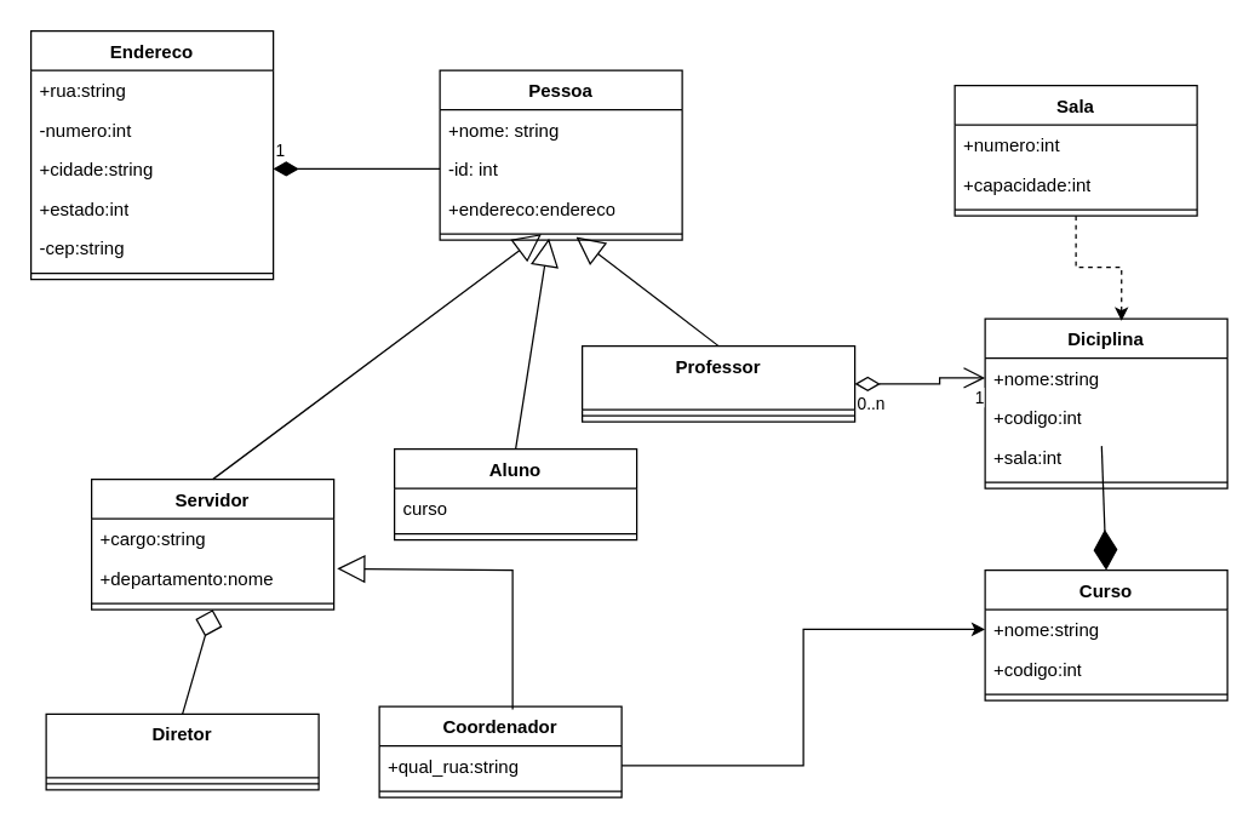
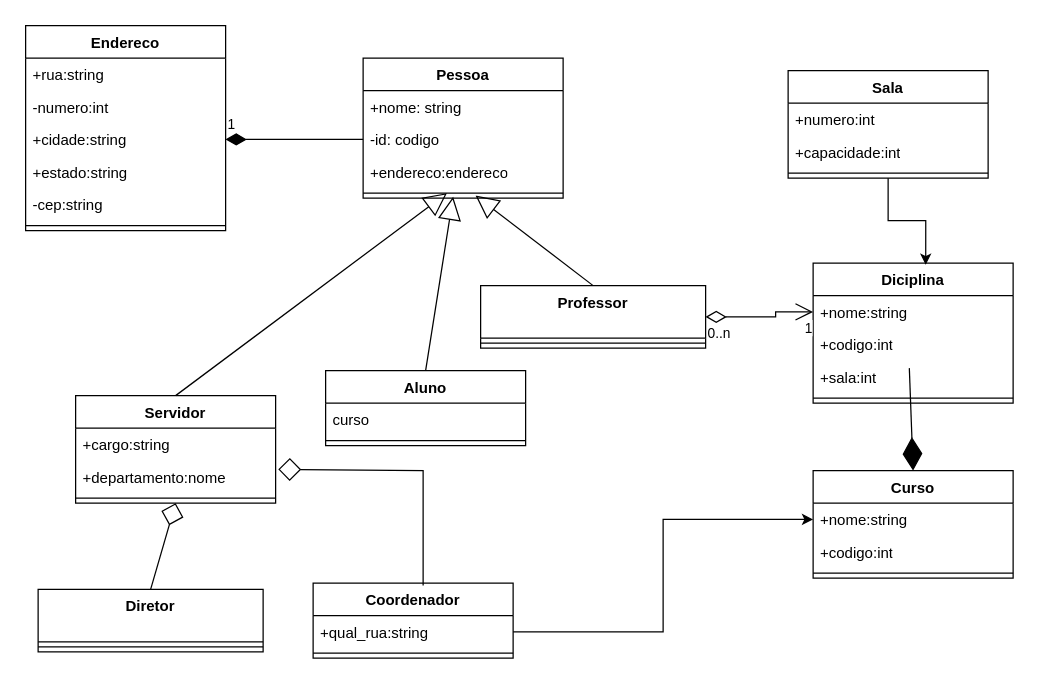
  <mxCell id="0" />
  <mxCell id="1" parent="0" />
  <mxCell id="2" value="Pessoa" style="swimlane;fontStyle=1;align=center;verticalAlign=top;childLayout=stackLayout;horizontal=1;startSize=26;horizontalStack=0;resizeParent=1;resizeParentMax=0;resizeLast=0;collapsible=1;marginBottom=0;whiteSpace=wrap;html=1;" parent="1" vertex="1"><mxGeometry x="290" y="46" width="160" height="112" as="geometry" /></mxCell>
  <mxCell id="3" value="+nome: string" style="text;strokeColor=none;fillColor=none;align=left;verticalAlign=top;spacingLeft=4;spacingRight=4;overflow=hidden;rotatable=0;points=[[0,0.5],[1,0.5]];portConstraint=eastwest;whiteSpace=wrap;html=1;" parent="2" vertex="1"><mxGeometry y="26" width="160" height="26" as="geometry" /></mxCell>
- <mxCell id="4" value="-id: int" style="text;strokeColor=none;fillColor=none;align=left;verticalAlign=top;spacingLeft=4;spacingRight=4;overflow=hidden;rotatable=0;points=[[0,0.5],[1,0.5]];portConstraint=eastwest;whiteSpace=wrap;html=1;" parent="2" vertex="1"><mxGeometry y="52" width="160" height="26" as="geometry" /></mxCell>
+ <mxCell id="4" value="-id: codigo" style="text;strokeColor=none;fillColor=none;align=left;verticalAlign=top;spacingLeft=4;spacingRight=4;overflow=hidden;rotatable=0;points=[[0,0.5],[1,0.5]];portConstraint=eastwest;whiteSpace=wrap;html=1;" parent="2" vertex="1"><mxGeometry y="52" width="160" height="26" as="geometry" /></mxCell>
  <mxCell id="5" value="+endereco:endereco" style="text;strokeColor=none;fillColor=none;align=left;verticalAlign=top;spacingLeft=4;spacingRight=4;overflow=hidden;rotatable=0;points=[[0,0.5],[1,0.5]];portConstraint=eastwest;whiteSpace=wrap;html=1;" parent="2" vertex="1"><mxGeometry y="78" width="160" height="26" as="geometry" /></mxCell>
  <mxCell id="6" value="" style="line;strokeWidth=1;fillColor=none;align=left;verticalAlign=middle;spacingTop=-1;spacingLeft=3;spacingRight=3;rotatable=0;labelPosition=right;points=[];portConstraint=eastwest;strokeColor=inherit;" parent="2" vertex="1"><mxGeometry y="104" width="160" height="8" as="geometry" /></mxCell>
  <mxCell id="7" value="Endereco" style="swimlane;fontStyle=1;align=center;verticalAlign=top;childLayout=stackLayout;horizontal=1;startSize=26;horizontalStack=0;resizeParent=1;resizeParentMax=0;resizeLast=0;collapsible=1;marginBottom=0;whiteSpace=wrap;html=1;" parent="1" vertex="1"><mxGeometry x="20" y="20" width="160" height="164" as="geometry" /></mxCell>
  <mxCell id="8" value="+rua:string" style="text;strokeColor=none;fillColor=none;align=left;verticalAlign=top;spacingLeft=4;spacingRight=4;overflow=hidden;rotatable=0;points=[[0,0.5],[1,0.5]];portConstraint=eastwest;whiteSpace=wrap;html=1;" parent="7" vertex="1"><mxGeometry y="26" width="160" height="26" as="geometry" /></mxCell>
  <mxCell id="9" value="-numero:int" style="text;strokeColor=none;fillColor=none;align=left;verticalAlign=top;spacingLeft=4;spacingRight=4;overflow=hidden;rotatable=0;points=[[0,0.5],[1,0.5]];portConstraint=eastwest;whiteSpace=wrap;html=1;" parent="7" vertex="1"><mxGeometry y="52" width="160" height="26" as="geometry" /></mxCell>
  <mxCell id="10" value="+cidade:string" style="text;strokeColor=none;fillColor=none;align=left;verticalAlign=top;spacingLeft=4;spacingRight=4;overflow=hidden;rotatable=0;points=[[0,0.5],[1,0.5]];portConstraint=eastwest;whiteSpace=wrap;html=1;" parent="7" vertex="1"><mxGeometry y="78" width="160" height="26" as="geometry" /></mxCell>
- <mxCell id="11" value="+estado:int" style="text;strokeColor=none;fillColor=none;align=left;verticalAlign=top;spacingLeft=4;spacingRight=4;overflow=hidden;rotatable=0;points=[[0,0.5],[1,0.5]];portConstraint=eastwest;whiteSpace=wrap;html=1;" parent="7" vertex="1"><mxGeometry y="104" width="160" height="26" as="geometry" /></mxCell>
+ <mxCell id="11" value="+estado:string" style="text;strokeColor=none;fillColor=none;align=left;verticalAlign=top;spacingLeft=4;spacingRight=4;overflow=hidden;rotatable=0;points=[[0,0.5],[1,0.5]];portConstraint=eastwest;whiteSpace=wrap;html=1;" parent="7" vertex="1"><mxGeometry y="104" width="160" height="26" as="geometry" /></mxCell>
  <mxCell id="12" value="-cep:string" style="text;strokeColor=none;fillColor=none;align=left;verticalAlign=top;spacingLeft=4;spacingRight=4;overflow=hidden;rotatable=0;points=[[0,0.5],[1,0.5]];portConstraint=eastwest;whiteSpace=wrap;html=1;" parent="7" vertex="1"><mxGeometry y="130" width="160" height="26" as="geometry" /></mxCell>
  <mxCell id="13" value="" style="line;strokeWidth=1;fillColor=none;align=left;verticalAlign=middle;spacingTop=-1;spacingLeft=3;spacingRight=3;rotatable=0;labelPosition=right;points=[];portConstraint=eastwest;strokeColor=inherit;" parent="7" vertex="1"><mxGeometry y="156" width="160" height="8" as="geometry" /></mxCell>
  <mxCell id="14" value="Curso" style="swimlane;fontStyle=1;align=center;verticalAlign=top;childLayout=stackLayout;horizontal=1;startSize=26;horizontalStack=0;resizeParent=1;resizeParentMax=0;resizeLast=0;collapsible=1;marginBottom=0;whiteSpace=wrap;html=1;" parent="1" vertex="1"><mxGeometry x="650" y="376" width="160" height="86" as="geometry" /></mxCell>
  <mxCell id="15" value="+nome:string" style="text;strokeColor=none;fillColor=none;align=left;verticalAlign=top;spacingLeft=4;spacingRight=4;overflow=hidden;rotatable=0;points=[[0,0.5],[1,0.5]];portConstraint=eastwest;whiteSpace=wrap;html=1;" parent="14" vertex="1"><mxGeometry y="26" width="160" height="26" as="geometry" /></mxCell>
  <mxCell id="16" value="+codigo:int" style="text;strokeColor=none;fillColor=none;align=left;verticalAlign=top;spacingLeft=4;spacingRight=4;overflow=hidden;rotatable=0;points=[[0,0.5],[1,0.5]];portConstraint=eastwest;whiteSpace=wrap;html=1;" parent="14" vertex="1"><mxGeometry y="52" width="160" height="26" as="geometry" /></mxCell>
  <mxCell id="17" value="" style="line;strokeWidth=1;fillColor=none;align=left;verticalAlign=middle;spacingTop=-1;spacingLeft=3;spacingRight=3;rotatable=0;labelPosition=right;points=[];portConstraint=eastwest;strokeColor=inherit;" parent="14" vertex="1"><mxGeometry y="78" width="160" height="8" as="geometry" /></mxCell>
  <mxCell id="18" value="Diciplina" style="swimlane;fontStyle=1;align=center;verticalAlign=top;childLayout=stackLayout;horizontal=1;startSize=26;horizontalStack=0;resizeParent=1;resizeParentMax=0;resizeLast=0;collapsible=1;marginBottom=0;whiteSpace=wrap;html=1;" parent="1" vertex="1"><mxGeometry x="650" y="210" width="160" height="112" as="geometry" /></mxCell>
  <mxCell id="19" value="+nome:string" style="text;strokeColor=none;fillColor=none;align=left;verticalAlign=top;spacingLeft=4;spacingRight=4;overflow=hidden;rotatable=0;points=[[0,0.5],[1,0.5]];portConstraint=eastwest;whiteSpace=wrap;html=1;" parent="18" vertex="1"><mxGeometry y="26" width="160" height="26" as="geometry" /></mxCell>
  <mxCell id="20" value="+codigo:int" style="text;strokeColor=none;fillColor=none;align=left;verticalAlign=top;spacingLeft=4;spacingRight=4;overflow=hidden;rotatable=0;points=[[0,0.5],[1,0.5]];portConstraint=eastwest;whiteSpace=wrap;html=1;" parent="18" vertex="1"><mxGeometry y="52" width="160" height="26" as="geometry" /></mxCell>
  <mxCell id="21" value="+sala:int" style="text;strokeColor=none;fillColor=none;align=left;verticalAlign=top;spacingLeft=4;spacingRight=4;overflow=hidden;rotatable=0;points=[[0,0.5],[1,0.5]];portConstraint=eastwest;whiteSpace=wrap;html=1;" vertex="1" parent="18"><mxGeometry y="78" width="160" height="26" as="geometry" /></mxCell>
  <mxCell id="22" value="" style="line;strokeWidth=1;fillColor=none;align=left;verticalAlign=middle;spacingTop=-1;spacingLeft=3;spacingRight=3;rotatable=0;labelPosition=right;points=[];portConstraint=eastwest;strokeColor=inherit;" parent="18" vertex="1"><mxGeometry y="104" width="160" height="8" as="geometry" /></mxCell>
  <mxCell id="23" value="Professor" style="swimlane;fontStyle=1;align=center;verticalAlign=top;childLayout=stackLayout;horizontal=1;startSize=42;horizontalStack=0;resizeParent=1;resizeParentMax=0;resizeLast=0;collapsible=1;marginBottom=0;whiteSpace=wrap;html=1;" parent="1" vertex="1"><mxGeometry x="384" y="228" width="180" height="50" as="geometry" /></mxCell>
  <mxCell id="24" value="" style="line;strokeWidth=1;fillColor=none;align=left;verticalAlign=middle;spacingTop=-1;spacingLeft=3;spacingRight=3;rotatable=0;labelPosition=right;points=[];portConstraint=eastwest;strokeColor=inherit;" parent="23" vertex="1"><mxGeometry y="42" width="180" height="8" as="geometry" /></mxCell>
  <mxCell id="25" value="Diretor" style="swimlane;fontStyle=1;align=center;verticalAlign=top;childLayout=stackLayout;horizontal=1;startSize=42;horizontalStack=0;resizeParent=1;resizeParentMax=0;resizeLast=0;collapsible=1;marginBottom=0;whiteSpace=wrap;html=1;" parent="1" vertex="1"><mxGeometry x="30" y="471" width="180" height="50" as="geometry" /></mxCell>
  <mxCell id="26" value="" style="line;strokeWidth=1;fillColor=none;align=left;verticalAlign=middle;spacingTop=-1;spacingLeft=3;spacingRight=3;rotatable=0;labelPosition=right;points=[];portConstraint=eastwest;strokeColor=inherit;" parent="25" vertex="1"><mxGeometry y="42" width="180" height="8" as="geometry" /></mxCell>
  <mxCell id="27" value="Aluno" style="swimlane;fontStyle=1;align=center;verticalAlign=top;childLayout=stackLayout;horizontal=1;startSize=26;horizontalStack=0;resizeParent=1;resizeParentMax=0;resizeLast=0;collapsible=1;marginBottom=0;whiteSpace=wrap;html=1;" parent="1" vertex="1"><mxGeometry x="260" y="296" width="160" height="60" as="geometry" /></mxCell>
  <mxCell id="28" value="curso" style="text;strokeColor=none;fillColor=none;align=left;verticalAlign=top;spacingLeft=4;spacingRight=4;overflow=hidden;rotatable=0;points=[[0,0.5],[1,0.5]];portConstraint=eastwest;whiteSpace=wrap;html=1;" parent="27" vertex="1"><mxGeometry y="26" width="160" height="26" as="geometry" /></mxCell>
  <mxCell id="29" value="" style="line;strokeWidth=1;fillColor=none;align=left;verticalAlign=middle;spacingTop=-1;spacingLeft=3;spacingRight=3;rotatable=0;labelPosition=right;points=[];portConstraint=eastwest;strokeColor=inherit;" parent="27" vertex="1"><mxGeometry y="52" width="160" height="8" as="geometry" /></mxCell>
  <mxCell id="30" value="Servidor" style="swimlane;fontStyle=1;align=center;verticalAlign=top;childLayout=stackLayout;horizontal=1;startSize=26;horizontalStack=0;resizeParent=1;resizeParentMax=0;resizeLast=0;collapsible=1;marginBottom=0;whiteSpace=wrap;html=1;" parent="1" vertex="1"><mxGeometry y="316" width="160" height="86" as="geometry" x="60" /></mxCell>
  <mxCell id="31" value="+cargo:string" style="text;strokeColor=none;fillColor=none;align=left;verticalAlign=top;spacingLeft=4;spacingRight=4;overflow=hidden;rotatable=0;points=[[0,0.5],[1,0.5]];portConstraint=eastwest;whiteSpace=wrap;html=1;" parent="30" vertex="1"><mxGeometry y="26" width="160" height="26" as="geometry" /></mxCell>
  <mxCell id="32" value="+departamento:nome" style="text;strokeColor=none;fillColor=none;align=left;verticalAlign=top;spacingLeft=4;spacingRight=4;overflow=hidden;rotatable=0;points=[[0,0.5],[1,0.5]];portConstraint=eastwest;whiteSpace=wrap;html=1;" parent="30" vertex="1"><mxGeometry y="52" width="160" height="26" as="geometry" /></mxCell>
  <mxCell id="33" value="" style="line;strokeWidth=1;fillColor=none;align=left;verticalAlign=middle;spacingTop=-1;spacingLeft=3;spacingRight=3;rotatable=0;labelPosition=right;points=[];portConstraint=eastwest;strokeColor=inherit;" parent="30" vertex="1"><mxGeometry y="78" width="160" height="8" as="geometry" /></mxCell>
  <mxCell id="34" value="" style="endArrow=block;endSize=16;endFill=0;html=1;rounded=0;exitX=0.5;exitY=0;exitDx=0;exitDy=0;entryX=0.419;entryY=0.5;entryDx=0;entryDy=0;entryPerimeter=0;" parent="1" source="30" target="6" edge="1"><mxGeometry width="160" relative="1" as="geometry"><mxPoint x="390" y="106" as="sourcePoint" /><mxPoint x="210" y="216" as="targetPoint" /></mxGeometry></mxCell>
  <mxCell id="35" value="" style="endArrow=block;endSize=16;endFill=0;html=1;rounded=0;entryX=0.45;entryY=0.875;entryDx=0;entryDy=0;exitX=0.5;exitY=0;exitDx=0;exitDy=0;entryPerimeter=0;" parent="1" source="27" target="6" edge="1"><mxGeometry width="160" relative="1" as="geometry"><mxPoint x="390" y="106" as="sourcePoint" /><mxPoint x="550" y="106" as="targetPoint" /></mxGeometry></mxCell>
  <mxCell id="36" value="Coordenador" style="swimlane;fontStyle=1;align=center;verticalAlign=top;childLayout=stackLayout;horizontal=1;startSize=26;horizontalStack=0;resizeParent=1;resizeParentMax=0;resizeLast=0;collapsible=1;marginBottom=0;whiteSpace=wrap;html=1;" parent="1" vertex="1"><mxGeometry x="250" y="466" width="160" height="60" as="geometry" /></mxCell>
  <mxCell id="37" value="+qual_rua:string" style="text;strokeColor=none;fillColor=none;align=left;verticalAlign=top;spacingLeft=4;spacingRight=4;overflow=hidden;rotatable=0;points=[[0,0.5],[1,0.5]];portConstraint=eastwest;whiteSpace=wrap;html=1;" parent="36" vertex="1"><mxGeometry y="26" width="160" height="26" as="geometry" /></mxCell>
  <mxCell id="38" value="" style="line;strokeWidth=1;fillColor=none;align=left;verticalAlign=middle;spacingTop=-1;spacingLeft=3;spacingRight=3;rotatable=0;labelPosition=right;points=[];portConstraint=eastwest;strokeColor=inherit;" parent="36" vertex="1"><mxGeometry y="52" width="160" height="8" as="geometry" /></mxCell>
  <mxCell id="39" value="1" style="endArrow=none;html=1;endSize=12;startArrow=diamondThin;startSize=14;startFill=1;edgeStyle=orthogonalEdgeStyle;align=left;verticalAlign=bottom;rounded=0;exitX=1;exitY=0.5;exitDx=0;exitDy=0;entryX=0;entryY=0.5;entryDx=0;entryDy=0;" parent="1" source="10" target="4" edge="1"><mxGeometry x="-1" y="3" relative="1" as="geometry"><mxPoint x="390" y="136" as="sourcePoint" /><mxPoint x="240" y="16" as="targetPoint" /><Array as="points"><mxPoint x="280" y="111" /><mxPoint x="280" y="111" /></Array></mxGeometry></mxCell>
  <mxCell id="40" value="" style="endArrow=block;endSize=16;endFill=0;html=1;rounded=0;exitX=0.5;exitY=0;exitDx=0;exitDy=0;" parent="1" source="23" edge="1"><mxGeometry width="160" relative="1" as="geometry"><mxPoint x="478" y="265" as="sourcePoint" /><mxPoint x="380" y="156" as="targetPoint" /></mxGeometry></mxCell>
- <mxCell id="41" value="" style="endArrow=block;endSize=16;endFill=0;html=1;rounded=0;entryX=1.013;entryY=0.269;entryDx=0;entryDy=0;exitX=0.55;exitY=0.033;exitDx=0;exitDy=0;exitPerimeter=0;entryPerimeter=0;" parent="1" source="36" target="32" edge="1"><mxGeometry width="160" relative="1" as="geometry"><mxPoint x="330" y="356" as="sourcePoint" /><mxPoint x="192" y="237" as="targetPoint" /><Array as="points"><mxPoint x="338" y="376" /></Array></mxGeometry></mxCell>
+ <mxCell id="41" value="" style="endArrow=diamond;endSize=16;endFill=0;html=1;rounded=0;entryX=1.013;entryY=0.269;entryDx=0;entryDy=0;exitX=0.55;exitY=0.033;exitDx=0;exitDy=0;exitPerimeter=0;entryPerimeter=0;" parent="1" source="36" target="32" edge="1"><mxGeometry width="160" relative="1" as="geometry"><mxPoint x="330" y="356" as="sourcePoint" /><mxPoint x="192" y="237" as="targetPoint" /><Array as="points"><mxPoint x="338" y="376" /></Array></mxGeometry></mxCell>
  <mxCell id="42" value="" style="endArrow=diamond;endSize=16;endFill=0;html=1;rounded=0;entryX=0.5;entryY=1;entryDx=0;entryDy=0;exitX=0.5;exitY=0;exitDx=0;exitDy=0;" parent="1" source="25" target="30" edge="1"><mxGeometry width="160" relative="1" as="geometry"><mxPoint x="340" y="366" as="sourcePoint" /><mxPoint x="202" y="247" as="targetPoint" /></mxGeometry></mxCell>
  <mxCell id="43" value="" style="endArrow=open;html=1;endSize=12;startArrow=diamondThin;startSize=14;startFill=0;edgeStyle=orthogonalEdgeStyle;rounded=0;exitX=1;exitY=0.5;exitDx=0;exitDy=0;entryX=0;entryY=0.5;entryDx=0;entryDy=0;" parent="1" source="23" target="19" edge="1"><mxGeometry relative="1" as="geometry"><mxPoint x="390" y="196" as="sourcePoint" /><mxPoint x="550" y="196" as="targetPoint" /><Array as="points"><mxPoint x="620" y="253" /><mxPoint x="620" y="249" /></Array></mxGeometry></mxCell>
  <mxCell id="44" value="0..n" style="edgeLabel;resizable=0;html=1;align=left;verticalAlign=top;" parent="43" connectable="0" vertex="1"><mxGeometry x="-1" relative="1" as="geometry" /></mxCell>
  <mxCell id="45" value="1" style="edgeLabel;resizable=0;html=1;align=right;verticalAlign=top;" parent="43" connectable="0" vertex="1"><mxGeometry x="1" relative="1" as="geometry" /></mxCell>
  <mxCell id="46" value="" style="endArrow=diamondThin;endFill=1;endSize=24;html=1;rounded=0;entryX=0.5;entryY=0;entryDx=0;entryDy=0;exitX=0.481;exitY=1.231;exitDx=0;exitDy=0;exitPerimeter=0;" parent="1" source="20" target="14" edge="1"><mxGeometry width="160" relative="1" as="geometry"><mxPoint x="390" y="196" as="sourcePoint" /><mxPoint x="550" y="196" as="targetPoint" /></mxGeometry></mxCell>
- <mxCell id="47" style="edgeStyle=orthogonalEdgeStyle;rounded=0;orthogonalLoop=1;jettySize=auto;html=1;entryX=0.563;entryY=0.012;entryDx=0;entryDy=0;entryPerimeter=0;dashed=1;" parent="1" source="48" target="18" edge="1"><mxGeometry relative="1" as="geometry"><mxPoint x="740" y="296" as="targetPoint" /></mxGeometry></mxCell>
+ <mxCell id="47" style="edgeStyle=orthogonalEdgeStyle;rounded=0;orthogonalLoop=1;jettySize=auto;html=1;entryX=0.563;entryY=0.012;entryDx=0;entryDy=0;entryPerimeter=0;" parent="1" source="48" target="18" edge="1"><mxGeometry relative="1" as="geometry"><mxPoint x="740" y="296" as="targetPoint" /></mxGeometry></mxCell>
  <mxCell id="48" value="Sala" style="swimlane;fontStyle=1;align=center;verticalAlign=top;childLayout=stackLayout;horizontal=1;startSize=26;horizontalStack=0;resizeParent=1;resizeParentMax=0;resizeLast=0;collapsible=1;marginBottom=0;whiteSpace=wrap;html=1;" parent="1" vertex="1"><mxGeometry x="630" y="56" width="160" height="86" as="geometry" /></mxCell>
  <mxCell id="49" value="+numero:int" style="text;strokeColor=none;fillColor=none;align=left;verticalAlign=top;spacingLeft=4;spacingRight=4;overflow=hidden;rotatable=0;points=[[0,0.5],[1,0.5]];portConstraint=eastwest;whiteSpace=wrap;html=1;" parent="48" vertex="1"><mxGeometry y="26" width="160" height="26" as="geometry" /></mxCell>
  <mxCell id="50" value="+capacidade:int" style="text;strokeColor=none;fillColor=none;align=left;verticalAlign=top;spacingLeft=4;spacingRight=4;overflow=hidden;rotatable=0;points=[[0,0.5],[1,0.5]];portConstraint=eastwest;whiteSpace=wrap;html=1;" parent="48" vertex="1"><mxGeometry y="52" width="160" height="26" as="geometry" /></mxCell>
  <mxCell id="51" value="" style="line;strokeWidth=1;fillColor=none;align=left;verticalAlign=middle;spacingTop=-1;spacingLeft=3;spacingRight=3;rotatable=0;labelPosition=right;points=[];portConstraint=eastwest;strokeColor=inherit;" parent="48" vertex="1"><mxGeometry y="78" width="160" height="8" as="geometry" /></mxCell>
  <mxCell id="52" style="edgeStyle=orthogonalEdgeStyle;rounded=0;orthogonalLoop=1;jettySize=auto;html=1;entryX=0;entryY=0.5;entryDx=0;entryDy=0;" parent="1" source="37" target="15" edge="1"><mxGeometry relative="1" as="geometry" /></mxCell>
